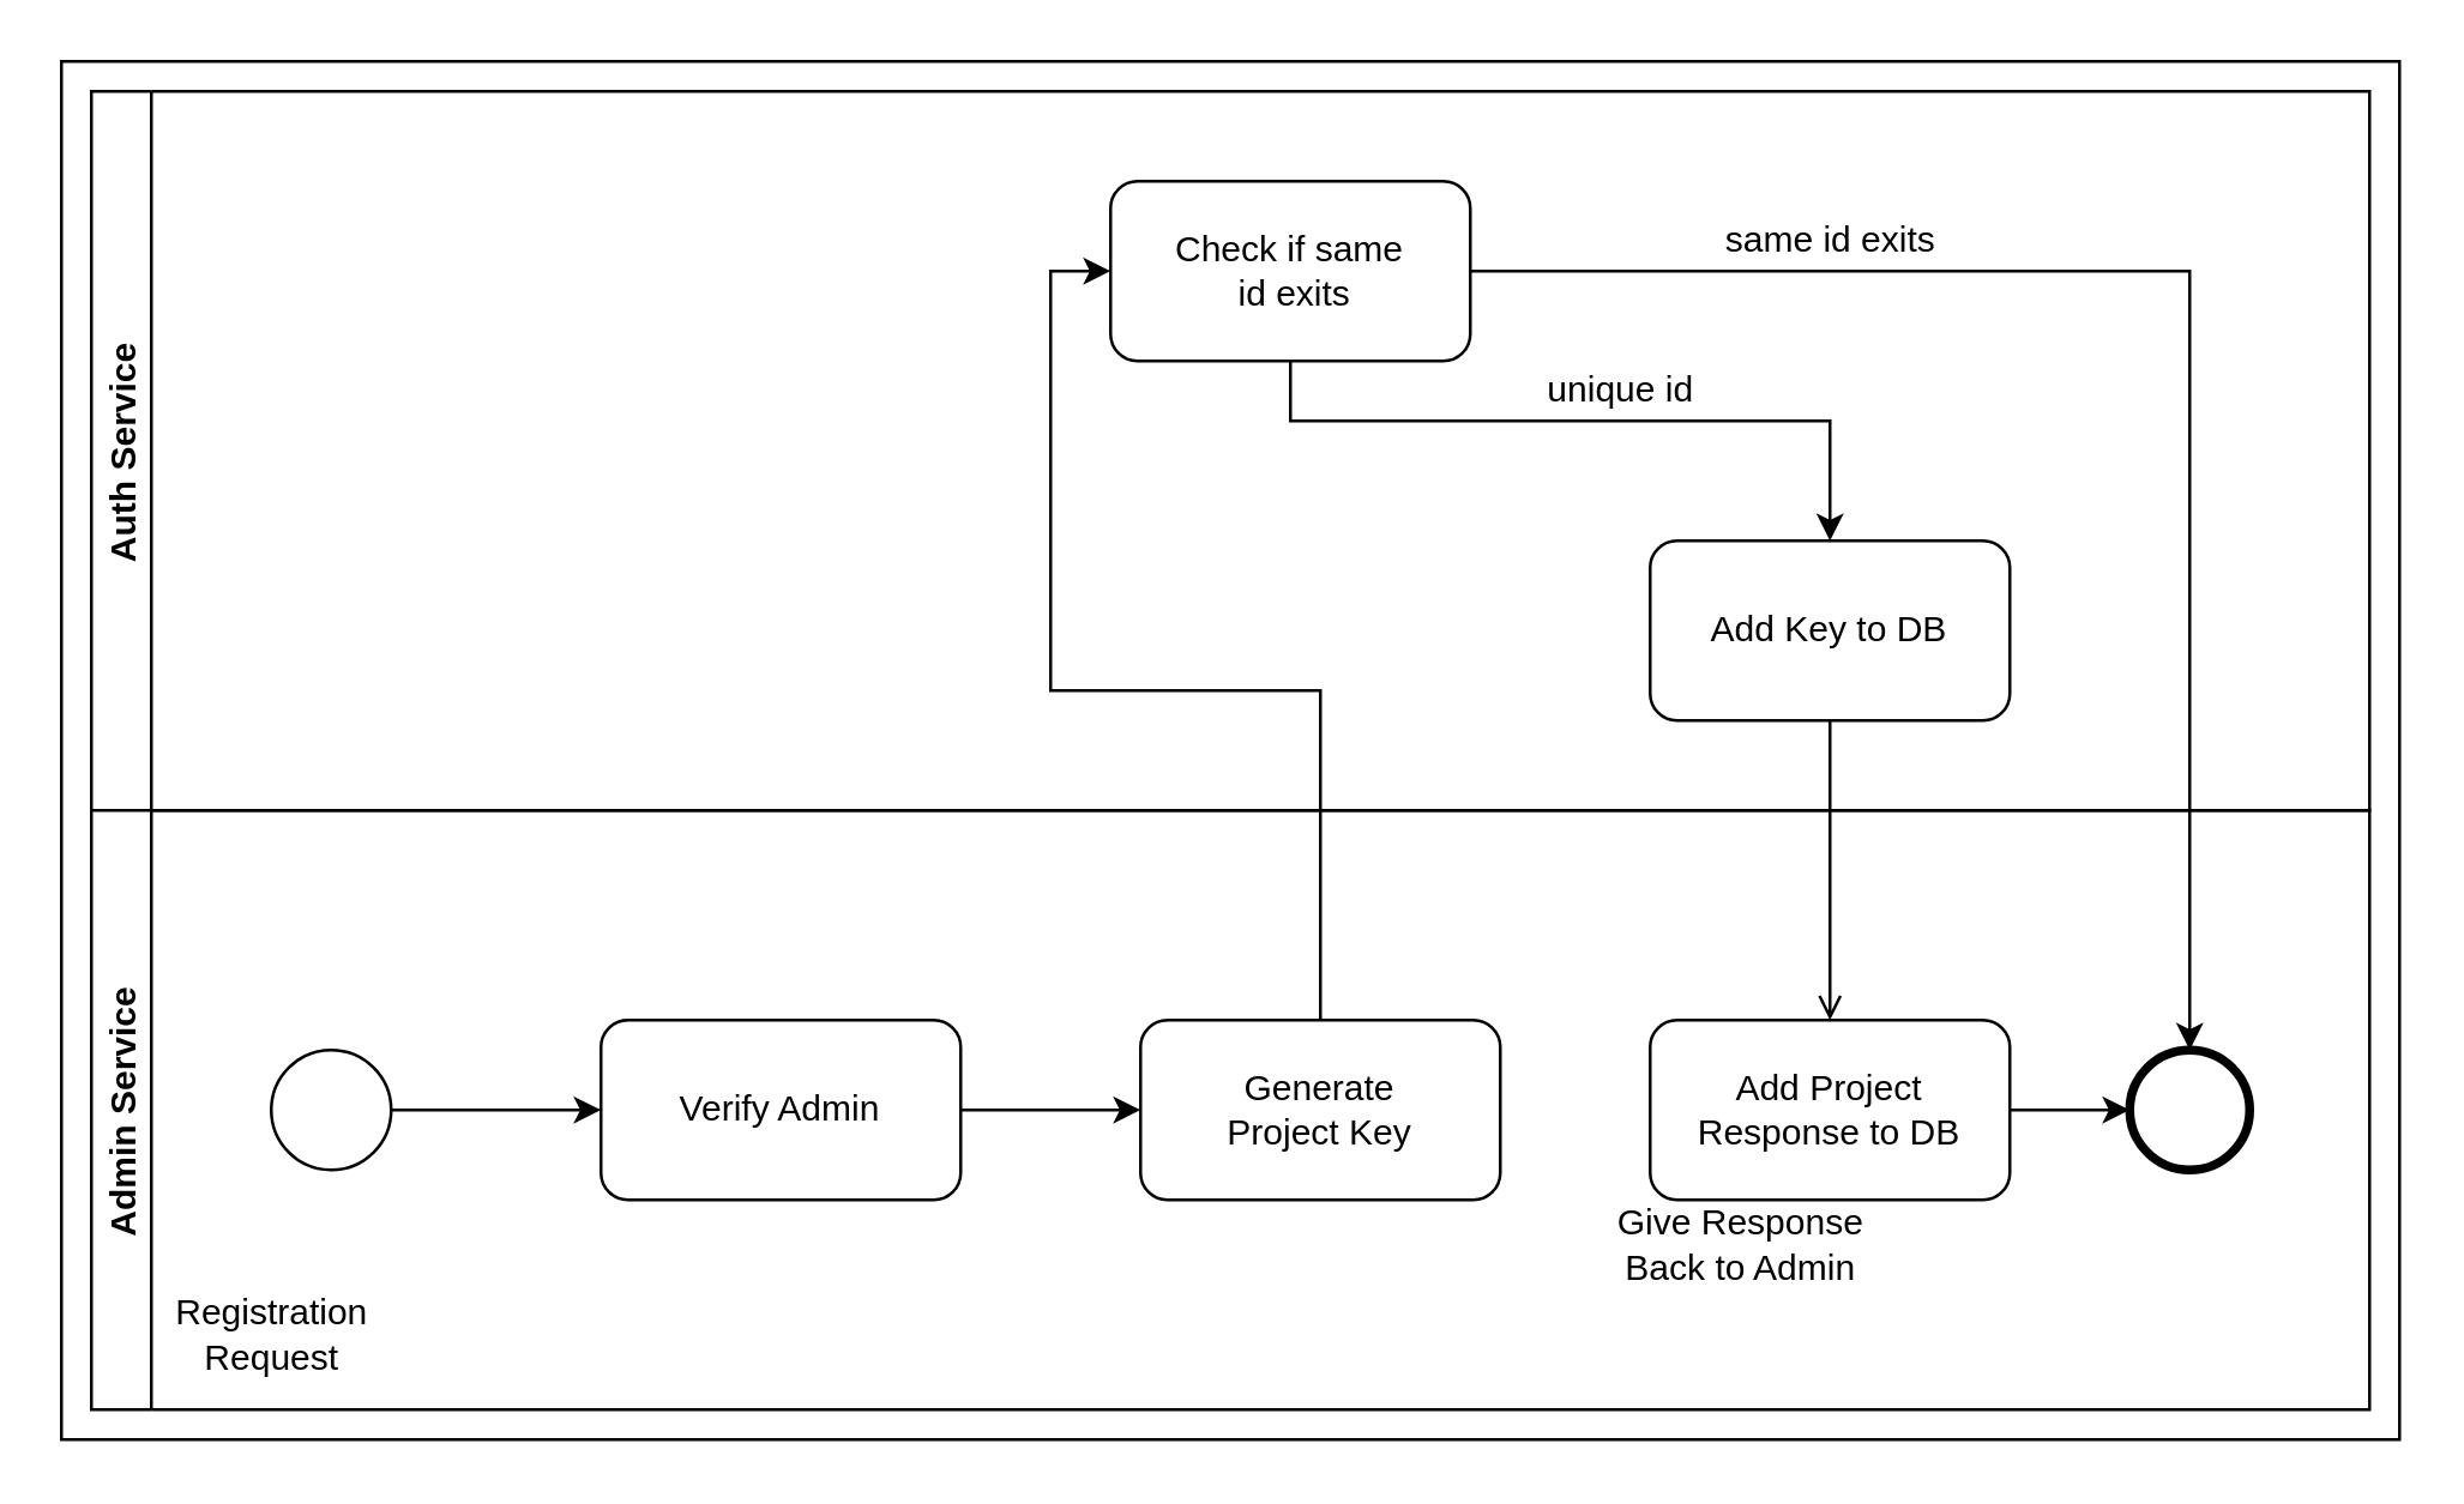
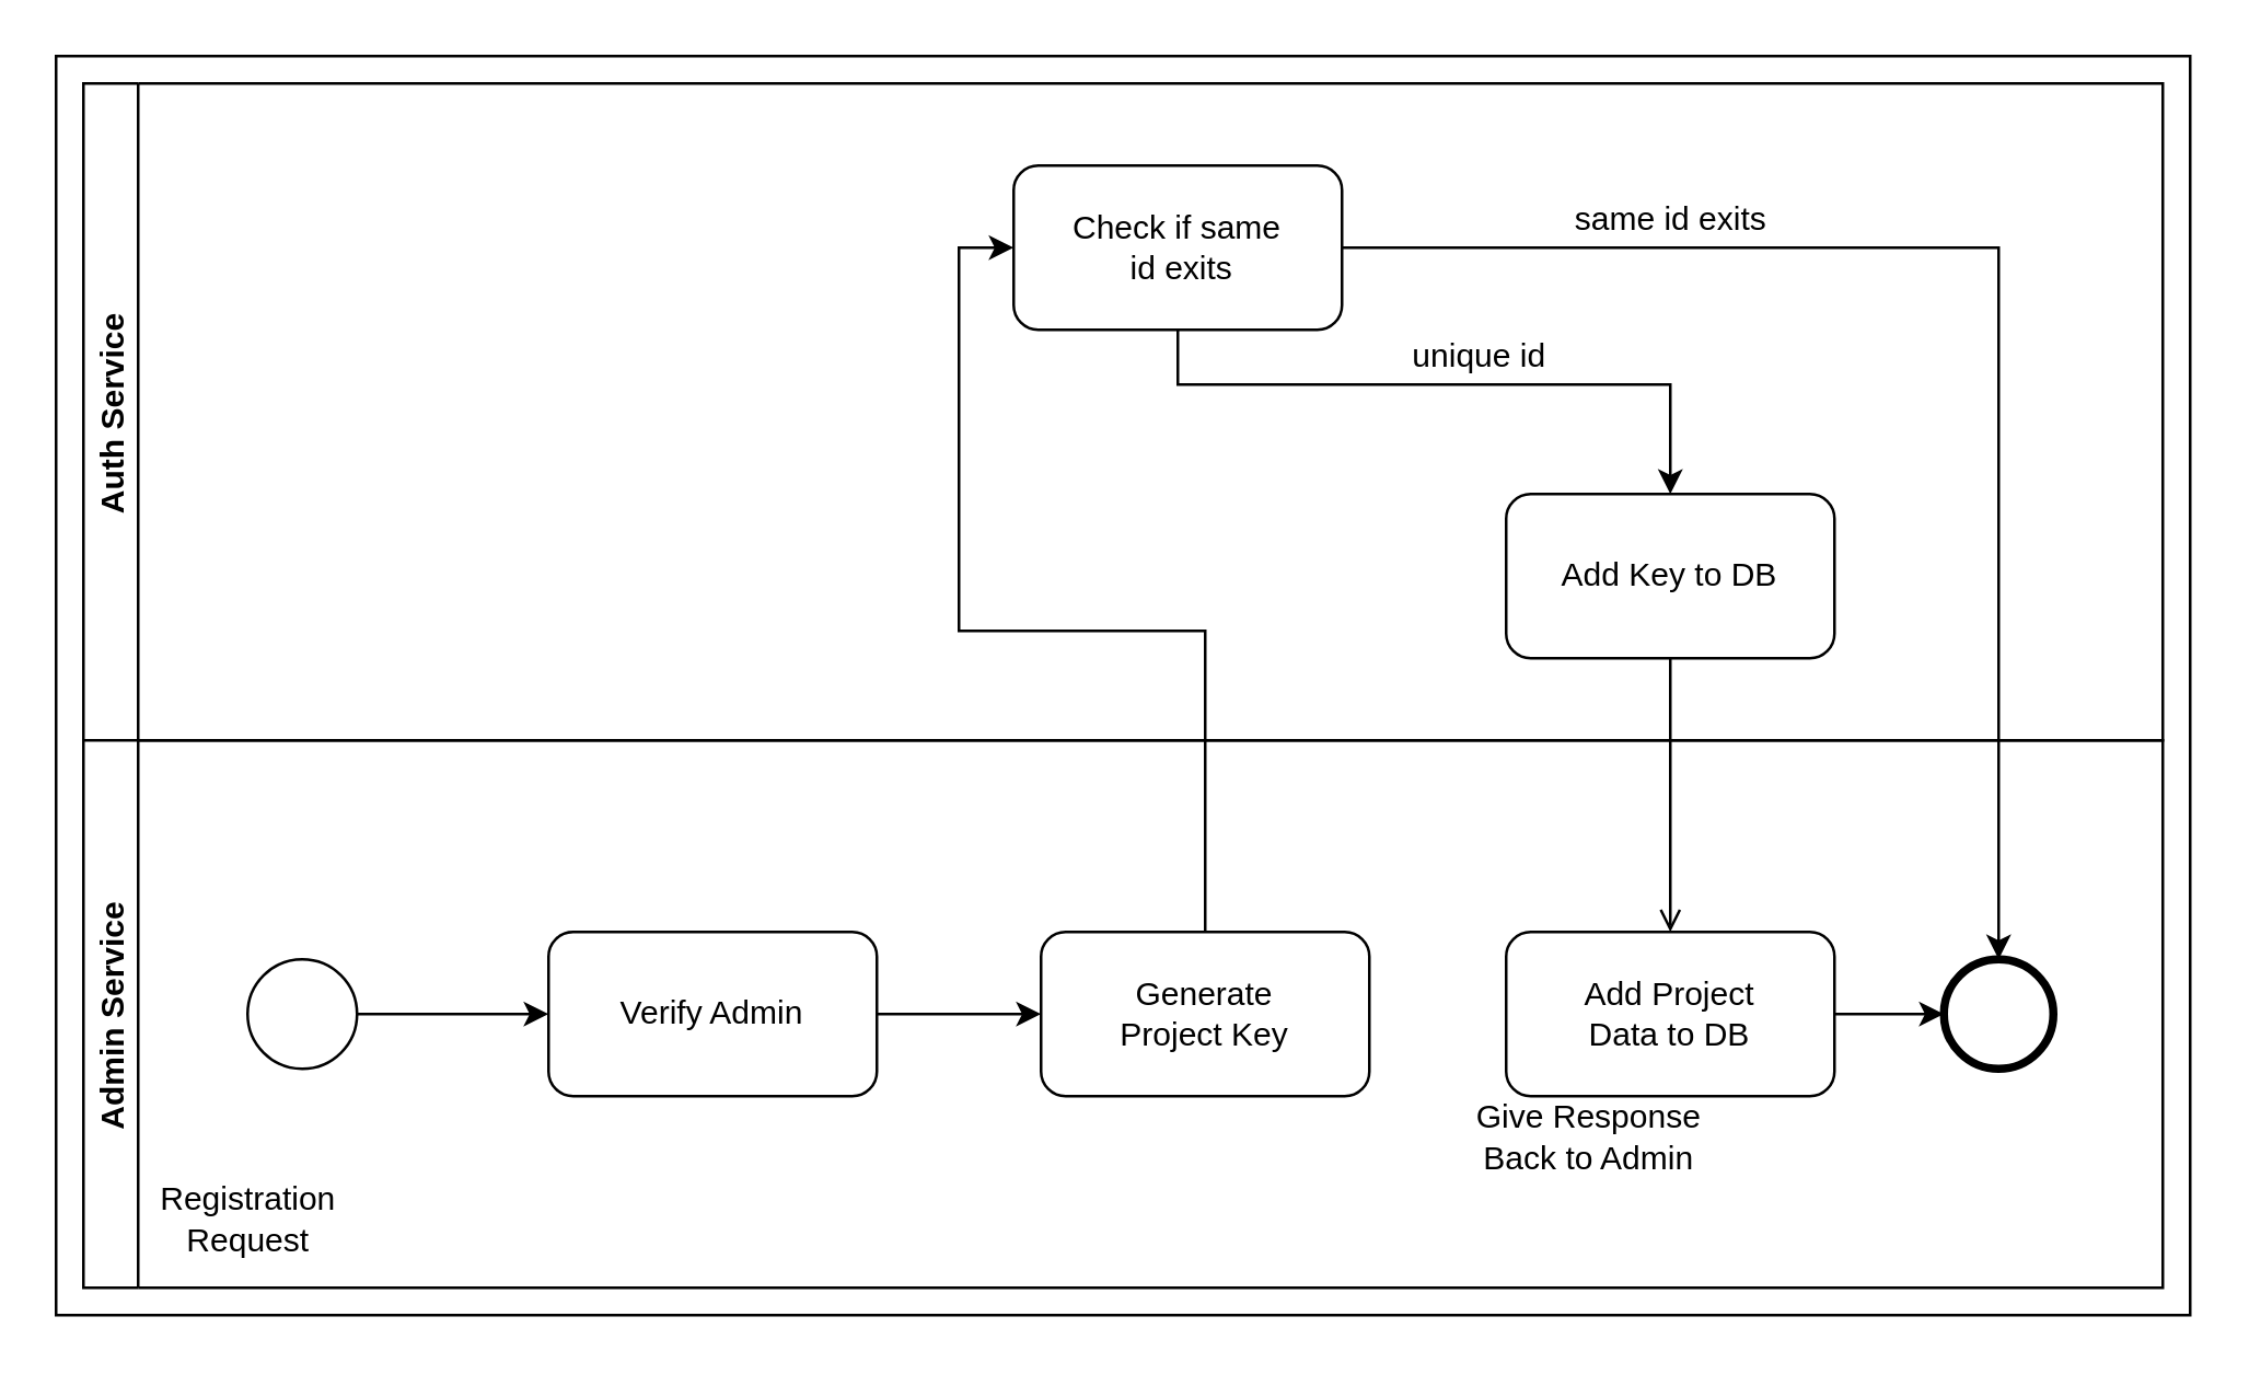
  <mxCell id="0" />
  <mxCell id="1" parent="0" />
  <mxCell id="2" value="Auth Service" style="swimlane;startSize=20;horizontal=0;" parent="1" vertex="1"><mxGeometry x="30" y="30" width="760" height="240" as="geometry" /></mxCell>
  <mxCell id="3" style="edgeStyle=orthogonalEdgeStyle;rounded=0;orthogonalLoop=1;jettySize=auto;html=1;entryX=0.5;entryY=0;entryDx=0;entryDy=0;" edge="1" parent="2" source="4" target="5"><mxGeometry relative="1" as="geometry"><Array as="points"><mxPoint x="400" y="110" /><mxPoint x="580" y="110" /></Array></mxGeometry></mxCell>
  <mxCell id="4" value="Check if same&lt;br&gt;&amp;nbsp;id exits" style="shape=ext;rounded=1;html=1;whiteSpace=wrap;fillColor=none;" parent="2" vertex="1"><mxGeometry x="340" y="30" width="120" height="60" as="geometry" /></mxCell>
  <mxCell id="5" value="Add Key to DB" style="shape=ext;rounded=1;html=1;whiteSpace=wrap;fillColor=none;" parent="2" vertex="1"><mxGeometry x="520" y="150" width="120" height="60" as="geometry" /></mxCell>
  <mxCell id="6" value="unique id" style="text;html=1;align=center;verticalAlign=middle;resizable=0;points=[];autosize=1;rotation=0;" parent="2" vertex="1"><mxGeometry x="480" y="90" width="60" height="20" as="geometry" /></mxCell>
  <mxCell id="7" value="same id exits" style="text;html=1;align=center;verticalAlign=middle;resizable=0;points=[];autosize=1;" parent="2" vertex="1"><mxGeometry x="535" y="40" width="90" height="20" as="geometry" /></mxCell>
  <mxCell id="8" value="" style="rounded=0;whiteSpace=wrap;html=1;fillColor=none;" parent="1" vertex="1"><mxGeometry x="20" y="20" width="780" height="460" as="geometry" /></mxCell>
  <mxCell id="9" value="Admin Service" style="swimlane;startSize=20;horizontal=0;" parent="1" vertex="1"><mxGeometry x="30" y="270" width="760" height="200" as="geometry" /></mxCell>
  <mxCell id="10" style="edgeStyle=orthogonalEdgeStyle;rounded=0;orthogonalLoop=1;jettySize=auto;html=1;" parent="9" source="11" target="12" edge="1"><mxGeometry relative="1" as="geometry" /></mxCell>
- <mxCell id="11" value="Add Project &lt;br&gt;Response to DB" style="shape=ext;rounded=1;html=1;whiteSpace=wrap;fillColor=none;" parent="9" vertex="1"><mxGeometry x="520" y="70" width="120" height="60" as="geometry" /></mxCell>
+ <mxCell id="11" value="Add Project &lt;br&gt;Data to DB" style="shape=ext;rounded=1;html=1;whiteSpace=wrap;fillColor=none;" parent="9" vertex="1"><mxGeometry x="520" y="70" width="120" height="60" as="geometry" /></mxCell>
  <mxCell id="12" value="" style="shape=mxgraph.bpmn.shape;html=1;verticalLabelPosition=bottom;labelBackgroundColor=#ffffff;verticalAlign=top;align=center;perimeter=ellipsePerimeter;outlineConnect=0;outline=end;symbol=general;fillColor=none;" parent="9" vertex="1"><mxGeometry x="680" y="80" width="40" height="40" as="geometry" /></mxCell>
  <mxCell id="13" value="Registration &lt;br&gt;Request" style="text;html=1;align=center;verticalAlign=middle;resizable=0;points=[];autosize=1;" parent="9" vertex="1"><mxGeometry x="20" y="160" width="80" height="30" as="geometry" /></mxCell>
  <mxCell id="14" style="edgeStyle=orthogonalEdgeStyle;rounded=0;orthogonalLoop=1;jettySize=auto;html=1;entryX=0;entryY=0.5;entryDx=0;entryDy=0;" parent="9" source="15" target="17" edge="1"><mxGeometry relative="1" as="geometry" /></mxCell>
  <mxCell id="15" value="" style="shape=mxgraph.bpmn.shape;html=1;verticalLabelPosition=bottom;labelBackgroundColor=#ffffff;verticalAlign=top;align=center;perimeter=ellipsePerimeter;outlineConnect=0;outline=standard;symbol=general;fillColor=none;" parent="9" vertex="1"><mxGeometry x="60" y="80" width="40" height="40" as="geometry" /></mxCell>
  <mxCell id="16" style="edgeStyle=orthogonalEdgeStyle;rounded=0;orthogonalLoop=1;jettySize=auto;html=1;entryX=0;entryY=0.5;entryDx=0;entryDy=0;" edge="1" parent="9" source="17" target="19"><mxGeometry relative="1" as="geometry" /></mxCell>
  <mxCell id="17" value="Verify Admin" style="shape=ext;rounded=1;html=1;whiteSpace=wrap;fillColor=none;" parent="9" vertex="1"><mxGeometry x="170" y="70" width="120" height="60" as="geometry" /></mxCell>
  <mxCell id="18" value="Give Response&lt;br&gt;Back to Admin" style="text;html=1;align=center;verticalAlign=middle;resizable=0;points=[];autosize=1;" parent="9" vertex="1"><mxGeometry x="500" y="130" width="100" height="30" as="geometry" /></mxCell>
  <mxCell id="19" value="Generate &lt;br&gt;Project Key" style="shape=ext;rounded=1;html=1;whiteSpace=wrap;fillColor=none;" parent="9" vertex="1"><mxGeometry x="350" y="70" width="120" height="60" as="geometry" /></mxCell>
  <mxCell id="20" style="edgeStyle=orthogonalEdgeStyle;rounded=0;orthogonalLoop=1;jettySize=auto;html=1;entryX=0.5;entryY=0;entryDx=0;entryDy=0;" parent="1" source="4" target="12" edge="1"><mxGeometry relative="1" as="geometry" /></mxCell>
  <mxCell id="21" style="edgeStyle=orthogonalEdgeStyle;rounded=0;orthogonalLoop=1;jettySize=auto;html=1;entryX=0.5;entryY=0;entryDx=0;entryDy=0;endArrow=open;" parent="1" source="5" target="11" edge="1"><mxGeometry relative="1" as="geometry" /></mxCell>
  <mxCell id="22" style="edgeStyle=orthogonalEdgeStyle;rounded=0;orthogonalLoop=1;jettySize=auto;html=1;entryX=0;entryY=0.5;entryDx=0;entryDy=0;" edge="1" parent="1" source="19" target="4"><mxGeometry relative="1" as="geometry" /></mxCell>
